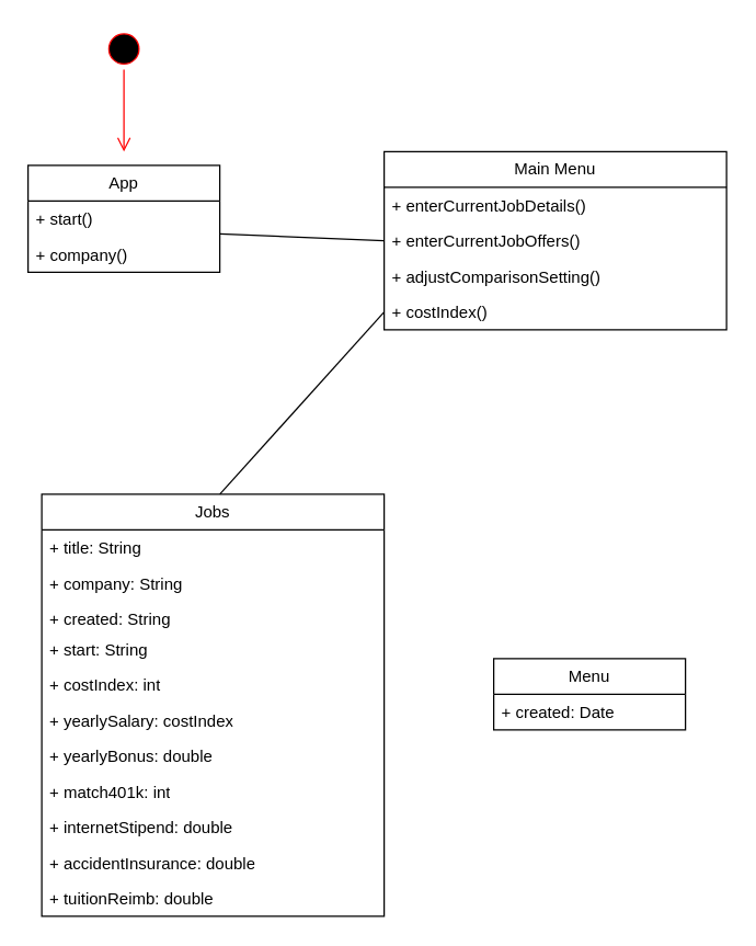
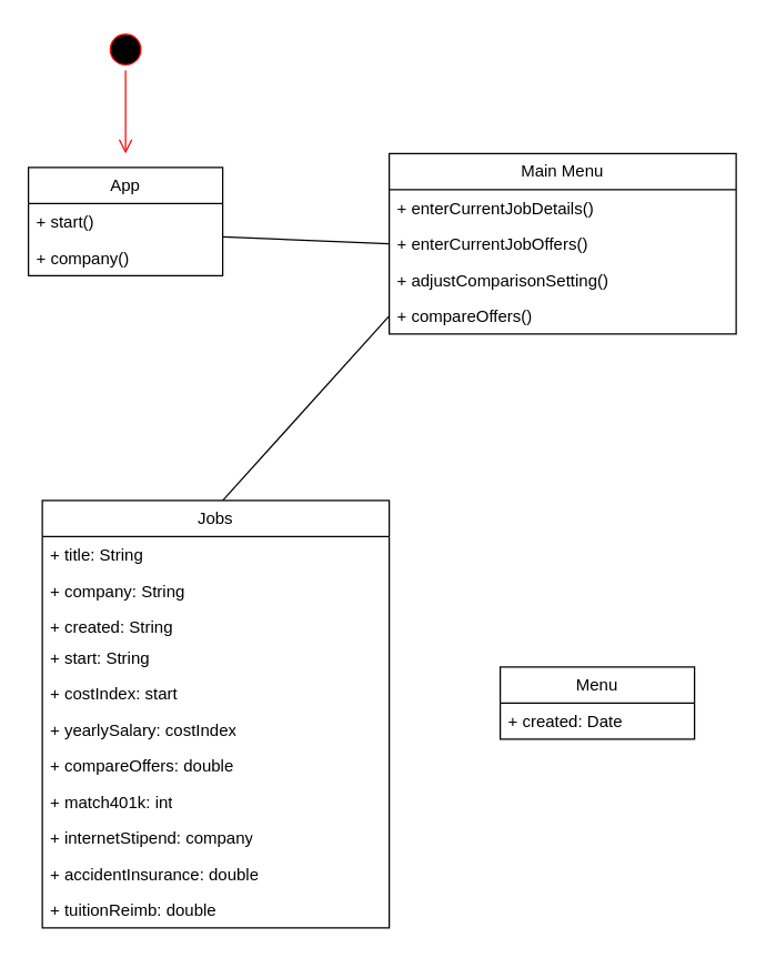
  <mxCell id="0" />
  <mxCell id="1" parent="0" />
  <mxCell id="2" value="App" style="swimlane;fontStyle=0;childLayout=stackLayout;horizontal=1;startSize=26;fillColor=none;horizontalStack=0;resizeParent=1;resizeParentMax=0;resizeLast=0;collapsible=1;marginBottom=0;whiteSpace=wrap;html=1;" vertex="1" parent="1"><mxGeometry x="20" y="120" width="140" height="78" as="geometry" /></mxCell>
  <mxCell id="3" value="+ start()" style="text;strokeColor=none;fillColor=none;align=left;verticalAlign=top;spacingLeft=4;spacingRight=4;overflow=hidden;rotatable=0;points=[[0,0.5],[1,0.5]];portConstraint=eastwest;whiteSpace=wrap;html=1;" vertex="1" parent="2"><mxGeometry y="26" width="140" height="26" as="geometry" /></mxCell>
  <mxCell id="4" value="+ company()" style="text;strokeColor=none;fillColor=none;align=left;verticalAlign=top;spacingLeft=4;spacingRight=4;overflow=hidden;rotatable=0;points=[[0,0.5],[1,0.5]];portConstraint=eastwest;whiteSpace=wrap;html=1;" vertex="1" parent="2"><mxGeometry y="52" width="140" height="26" as="geometry" /></mxCell>
  <mxCell id="5" value="" style="ellipse;html=1;shape=startState;fillColor=#000000;strokeColor=#ff0000;" vertex="1" parent="1"><mxGeometry x="75" y="20" width="30" height="30" as="geometry" /></mxCell>
  <mxCell id="6" value="" style="edgeStyle=orthogonalEdgeStyle;html=1;verticalAlign=bottom;endArrow=open;endSize=8;strokeColor=#ff0000;rounded=0;" edge="1" source="5" parent="1"><mxGeometry relative="1" as="geometry"><mxPoint x="90" y="110" as="targetPoint" /></mxGeometry></mxCell>
  <mxCell id="7" value="Main Menu" style="swimlane;fontStyle=0;childLayout=stackLayout;horizontal=1;startSize=26;fillColor=none;horizontalStack=0;resizeParent=1;resizeParentMax=0;resizeLast=0;collapsible=1;marginBottom=0;whiteSpace=wrap;html=1;" vertex="1" parent="1"><mxGeometry x="280" y="110" width="250" height="130" as="geometry" /></mxCell>
  <mxCell id="8" value="+ enterCurrentJobDetails()" style="text;strokeColor=none;fillColor=none;align=left;verticalAlign=top;spacingLeft=4;spacingRight=4;overflow=hidden;rotatable=0;points=[[0,0.5],[1,0.5]];portConstraint=eastwest;whiteSpace=wrap;html=1;" vertex="1" parent="7"><mxGeometry y="26" width="250" height="26" as="geometry" /></mxCell>
  <mxCell id="9" value="+ enterCurrentJobOffers()" style="text;strokeColor=none;fillColor=none;align=left;verticalAlign=top;spacingLeft=4;spacingRight=4;overflow=hidden;rotatable=0;points=[[0,0.5],[1,0.5]];portConstraint=eastwest;whiteSpace=wrap;html=1;" vertex="1" parent="7"><mxGeometry y="52" width="250" height="26" as="geometry" /></mxCell>
  <mxCell id="10" value="+ adjustComparisonSetting()" style="text;strokeColor=none;fillColor=none;align=left;verticalAlign=top;spacingLeft=4;spacingRight=4;overflow=hidden;rotatable=0;points=[[0,0.5],[1,0.5]];portConstraint=eastwest;whiteSpace=wrap;html=1;" vertex="1" parent="7"><mxGeometry y="78" width="250" height="26" as="geometry" /></mxCell>
- <mxCell id="11" value="+ costIndex()" style="text;strokeColor=none;fillColor=none;align=left;verticalAlign=top;spacingLeft=4;spacingRight=4;overflow=hidden;rotatable=0;points=[[0,0.5],[1,0.5]];portConstraint=eastwest;whiteSpace=wrap;html=1;" vertex="1" parent="7"><mxGeometry y="104" width="250" height="26" as="geometry" /></mxCell>
+ <mxCell id="11" value="+ compareOffers()" style="text;strokeColor=none;fillColor=none;align=left;verticalAlign=top;spacingLeft=4;spacingRight=4;overflow=hidden;rotatable=0;points=[[0,0.5],[1,0.5]];portConstraint=eastwest;whiteSpace=wrap;html=1;" vertex="1" parent="7"><mxGeometry y="104" width="250" height="26" as="geometry" /></mxCell>
  <mxCell id="12" value="Jobs" style="swimlane;fontStyle=0;childLayout=stackLayout;horizontal=1;startSize=26;fillColor=none;horizontalStack=0;resizeParent=1;resizeParentMax=0;resizeLast=0;collapsible=1;marginBottom=0;whiteSpace=wrap;html=1;" vertex="1" parent="1"><mxGeometry x="30" y="360" width="250" height="308" as="geometry" /></mxCell>
  <mxCell id="13" value="+ title: String" style="text;strokeColor=none;fillColor=none;align=left;verticalAlign=top;spacingLeft=4;spacingRight=4;overflow=hidden;rotatable=0;points=[[0,0.5],[1,0.5]];portConstraint=eastwest;whiteSpace=wrap;html=1;" vertex="1" parent="12"><mxGeometry y="26" width="250" height="26" as="geometry" /></mxCell>
  <mxCell id="14" value="+ company: String" style="text;strokeColor=none;fillColor=none;align=left;verticalAlign=top;spacingLeft=4;spacingRight=4;overflow=hidden;rotatable=0;points=[[0,0.5],[1,0.5]];portConstraint=eastwest;whiteSpace=wrap;html=1;" vertex="1" parent="12"><mxGeometry y="52" width="250" height="26" as="geometry" /></mxCell>
  <mxCell id="15" value="+ created: String" style="text;strokeColor=none;fillColor=none;align=left;verticalAlign=top;spacingLeft=4;spacingRight=4;overflow=hidden;rotatable=0;points=[[0,0.5],[1,0.5]];portConstraint=eastwest;whiteSpace=wrap;html=1;" vertex="1" parent="12"><mxGeometry y="78" width="250" height="22" as="geometry" /></mxCell>
  <mxCell id="16" value="+ start: String" style="text;strokeColor=none;fillColor=none;align=left;verticalAlign=top;spacingLeft=4;spacingRight=4;overflow=hidden;rotatable=0;points=[[0,0.5],[1,0.5]];portConstraint=eastwest;whiteSpace=wrap;html=1;" vertex="1" parent="12"><mxGeometry y="100" width="250" height="26" as="geometry" /></mxCell>
- <mxCell id="17" value="+ costIndex: int" style="text;strokeColor=none;fillColor=none;align=left;verticalAlign=top;spacingLeft=4;spacingRight=4;overflow=hidden;rotatable=0;points=[[0,0.5],[1,0.5]];portConstraint=eastwest;whiteSpace=wrap;html=1;" vertex="1" parent="12"><mxGeometry y="126" width="250" height="26" as="geometry" /></mxCell>
+ <mxCell id="17" value="+ costIndex: start" style="text;strokeColor=none;fillColor=none;align=left;verticalAlign=top;spacingLeft=4;spacingRight=4;overflow=hidden;rotatable=0;points=[[0,0.5],[1,0.5]];portConstraint=eastwest;whiteSpace=wrap;html=1;" vertex="1" parent="12"><mxGeometry y="126" width="250" height="26" as="geometry" /></mxCell>
  <mxCell id="18" value="+ yearlySalary: costIndex" style="text;strokeColor=none;fillColor=none;align=left;verticalAlign=top;spacingLeft=4;spacingRight=4;overflow=hidden;rotatable=0;points=[[0,0.5],[1,0.5]];portConstraint=eastwest;whiteSpace=wrap;html=1;" vertex="1" parent="12"><mxGeometry y="152" width="250" height="26" as="geometry" /></mxCell>
- <mxCell id="19" value="+ yearlyBonus: double" style="text;strokeColor=none;fillColor=none;align=left;verticalAlign=top;spacingLeft=4;spacingRight=4;overflow=hidden;rotatable=0;points=[[0,0.5],[1,0.5]];portConstraint=eastwest;whiteSpace=wrap;html=1;" vertex="1" parent="12"><mxGeometry y="178" width="250" height="26" as="geometry" /></mxCell>
+ <mxCell id="19" value="+ compareOffers: double" style="text;strokeColor=none;fillColor=none;align=left;verticalAlign=top;spacingLeft=4;spacingRight=4;overflow=hidden;rotatable=0;points=[[0,0.5],[1,0.5]];portConstraint=eastwest;whiteSpace=wrap;html=1;" vertex="1" parent="12"><mxGeometry y="178" width="250" height="26" as="geometry" /></mxCell>
  <mxCell id="20" value="+ match401k: int" style="text;strokeColor=none;fillColor=none;align=left;verticalAlign=top;spacingLeft=4;spacingRight=4;overflow=hidden;rotatable=0;points=[[0,0.5],[1,0.5]];portConstraint=eastwest;whiteSpace=wrap;html=1;" vertex="1" parent="12"><mxGeometry y="204" width="250" height="26" as="geometry" /></mxCell>
- <mxCell id="21" value="+ internetStipend: double" style="text;strokeColor=none;fillColor=none;align=left;verticalAlign=top;spacingLeft=4;spacingRight=4;overflow=hidden;rotatable=0;points=[[0,0.5],[1,0.5]];portConstraint=eastwest;whiteSpace=wrap;html=1;" vertex="1" parent="12"><mxGeometry y="230" width="250" height="26" as="geometry" /></mxCell>
+ <mxCell id="21" value="+ internetStipend: company" style="text;strokeColor=none;fillColor=none;align=left;verticalAlign=top;spacingLeft=4;spacingRight=4;overflow=hidden;rotatable=0;points=[[0,0.5],[1,0.5]];portConstraint=eastwest;whiteSpace=wrap;html=1;" vertex="1" parent="12"><mxGeometry y="230" width="250" height="26" as="geometry" /></mxCell>
  <mxCell id="22" value="+ accidentInsurance: double" style="text;strokeColor=none;fillColor=none;align=left;verticalAlign=top;spacingLeft=4;spacingRight=4;overflow=hidden;rotatable=0;points=[[0,0.5],[1,0.5]];portConstraint=eastwest;whiteSpace=wrap;html=1;" vertex="1" parent="12"><mxGeometry y="256" width="250" height="26" as="geometry" /></mxCell>
  <mxCell id="23" value="+ tuitionReimb: double" style="text;strokeColor=none;fillColor=none;align=left;verticalAlign=top;spacingLeft=4;spacingRight=4;overflow=hidden;rotatable=0;points=[[0,0.5],[1,0.5]];portConstraint=eastwest;whiteSpace=wrap;html=1;" vertex="1" parent="12"><mxGeometry y="282" width="250" height="26" as="geometry" /></mxCell>
  <mxCell id="24" value="Menu" style="swimlane;fontStyle=0;childLayout=stackLayout;horizontal=1;startSize=26;fillColor=none;horizontalStack=0;resizeParent=1;resizeParentMax=0;resizeLast=0;collapsible=1;marginBottom=0;whiteSpace=wrap;html=1;" vertex="1" parent="1"><mxGeometry x="360" y="480" width="140" height="52" as="geometry" /></mxCell>
  <mxCell id="25" value="+ created: Date" style="text;strokeColor=none;fillColor=none;align=left;verticalAlign=top;spacingLeft=4;spacingRight=4;overflow=hidden;rotatable=0;points=[[0,0.5],[1,0.5]];portConstraint=eastwest;whiteSpace=wrap;html=1;" vertex="1" parent="24"><mxGeometry y="26" width="140" height="26" as="geometry" /></mxCell>
  <mxCell id="26" value="" style="endArrow=none;html=1;rounded=0;entryX=0;entryY=0.5;entryDx=0;entryDy=0;" edge="1" parent="1" target="11"><mxGeometry width="50" height="50" relative="1" as="geometry"><mxPoint x="160" y="360" as="sourcePoint" /><mxPoint x="210" y="310" as="targetPoint" /></mxGeometry></mxCell>
  <mxCell id="27" value="" style="endArrow=none;html=1;rounded=0;entryX=0;entryY=0.5;entryDx=0;entryDy=0;" edge="1" parent="1" target="9"><mxGeometry width="50" height="50" relative="1" as="geometry"><mxPoint x="160" y="170" as="sourcePoint" /><mxPoint x="210" y="120" as="targetPoint" /></mxGeometry></mxCell>
